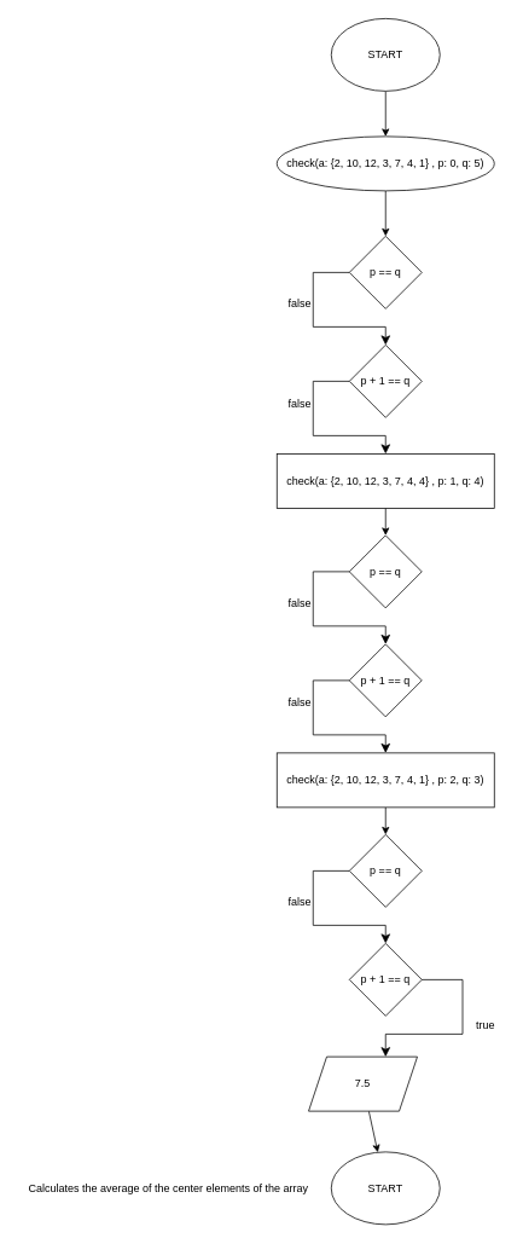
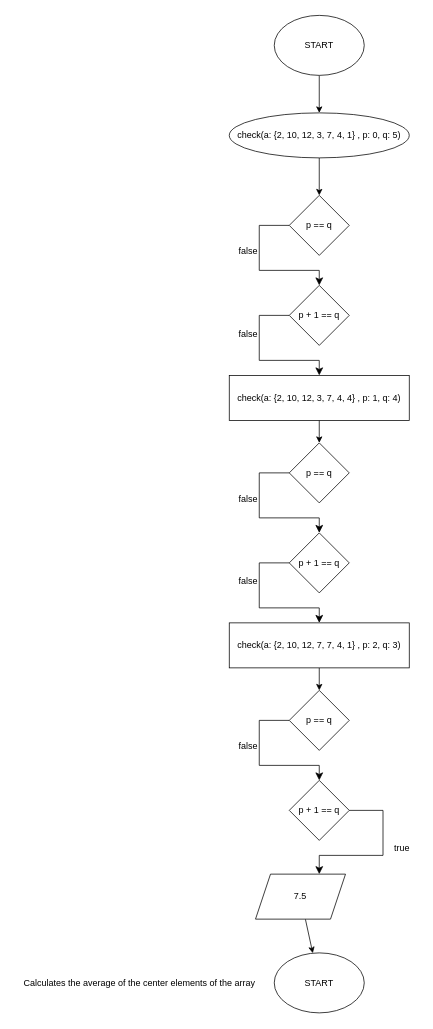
  <mxCell id="0" />
  <mxCell id="1" parent="0" />
  <mxCell id="2" style="edgeStyle=none;html=1;" edge="1" parent="1" source="3" target="5"><mxGeometry relative="1" as="geometry" /></mxCell>
  <mxCell id="3" value="START" style="ellipse;whiteSpace=wrap;html=1;" vertex="1" parent="1"><mxGeometry x="365" y="20" width="120" height="80" as="geometry" /></mxCell>
  <mxCell id="4" style="edgeStyle=none;html=1;" edge="1" parent="1" source="5" target="6"><mxGeometry relative="1" as="geometry" /></mxCell>
  <mxCell id="5" value="check(a: {2, 10, 12, 3, 7, 4, 1} , p: 0, q: 5)" style="ellipse;whiteSpace=wrap;html=1;" vertex="1" parent="1"><mxGeometry x="305" y="150" width="240" height="60" as="geometry" /></mxCell>
  <mxCell id="6" value="p == q" style="rhombus;whiteSpace=wrap;html=1;" vertex="1" parent="1"><mxGeometry x="385" y="260" width="80" height="80" as="geometry" /></mxCell>
  <mxCell id="7" value="false" style="text;html=1;align=center;verticalAlign=middle;resizable=0;points=[];autosize=1;strokeColor=none;fillColor=none;" vertex="1" parent="1"><mxGeometry x="305" y="320" width="50" height="30" as="geometry" /></mxCell>
  <mxCell id="8" value="p + 1 == q" style="rhombus;whiteSpace=wrap;html=1;" vertex="1" parent="1"><mxGeometry x="385" y="380" width="80" height="80" as="geometry" /></mxCell>
  <mxCell id="9" value="" style="edgeStyle=segmentEdgeStyle;endArrow=classic;html=1;curved=0;rounded=0;endSize=8;startSize=8;sourcePerimeterSpacing=0;targetPerimeterSpacing=0;" edge="1" parent="1" source="6" target="8"><mxGeometry width="100" relative="1" as="geometry"><mxPoint x="370" y="370" as="sourcePoint" /><mxPoint x="470" y="410" as="targetPoint" /><Array as="points"><mxPoint x="345" y="300" /><mxPoint x="345" y="360" /></Array></mxGeometry></mxCell>
  <mxCell id="10" style="edgeStyle=none;html=1;" edge="1" parent="1" source="11" target="14"><mxGeometry relative="1" as="geometry" /></mxCell>
  <mxCell id="11" value="check(a: {2, 10, 12, 3, 7, 4, 4} , p: 1, q: 4)" style="whiteSpace=wrap;html=1;" vertex="1" parent="1"><mxGeometry x="305" y="500" width="240" height="60" as="geometry" /></mxCell>
  <mxCell id="12" value="" style="edgeStyle=segmentEdgeStyle;endArrow=classic;html=1;curved=0;rounded=0;endSize=8;startSize=8;sourcePerimeterSpacing=0;targetPerimeterSpacing=0;" edge="1" parent="1"><mxGeometry width="100" relative="1" as="geometry"><mxPoint x="385" y="420" as="sourcePoint" /><mxPoint x="425" y="500" as="targetPoint" /><Array as="points"><mxPoint x="345" y="420" /><mxPoint x="345" y="480" /></Array></mxGeometry></mxCell>
  <mxCell id="13" value="false" style="text;html=1;align=center;verticalAlign=middle;resizable=0;points=[];autosize=1;strokeColor=none;fillColor=none;" vertex="1" parent="1"><mxGeometry x="305" y="430" width="50" height="30" as="geometry" /></mxCell>
  <mxCell id="14" value="p == q" style="rhombus;whiteSpace=wrap;html=1;" vertex="1" parent="1"><mxGeometry x="385" y="590" width="80" height="80" as="geometry" /></mxCell>
  <mxCell id="15" value="false" style="text;html=1;align=center;verticalAlign=middle;resizable=0;points=[];autosize=1;strokeColor=none;fillColor=none;" vertex="1" parent="1"><mxGeometry x="305" y="650" width="50" height="30" as="geometry" /></mxCell>
  <mxCell id="16" value="p + 1 == q" style="rhombus;whiteSpace=wrap;html=1;" vertex="1" parent="1"><mxGeometry x="385" y="710" width="80" height="80" as="geometry" /></mxCell>
  <mxCell id="17" value="" style="edgeStyle=segmentEdgeStyle;endArrow=classic;html=1;curved=0;rounded=0;endSize=8;startSize=8;sourcePerimeterSpacing=0;targetPerimeterSpacing=0;" edge="1" source="14" target="16" parent="1"><mxGeometry width="100" relative="1" as="geometry"><mxPoint x="370" y="700" as="sourcePoint" /><mxPoint x="470" y="740" as="targetPoint" /><Array as="points"><mxPoint x="345" y="630" /><mxPoint x="345" y="690" /></Array></mxGeometry></mxCell>
  <mxCell id="18" style="edgeStyle=none;html=1;" edge="1" parent="1" source="19" target="22"><mxGeometry relative="1" as="geometry" /></mxCell>
- <mxCell id="19" value="check(a: {2, 10, 12, 3, 7, 4, 1} , p: 2, q: 3)" style="whiteSpace=wrap;html=1;" vertex="1" parent="1"><mxGeometry x="305" y="830" width="240" height="60" as="geometry" /></mxCell>
+ <mxCell id="19" value="check(a: {2, 10, 12, 7, 7, 4, 1} , p: 2, q: 3)" style="whiteSpace=wrap;html=1;" vertex="1" parent="1"><mxGeometry x="305" y="830" width="240" height="60" as="geometry" /></mxCell>
  <mxCell id="20" value="" style="edgeStyle=segmentEdgeStyle;endArrow=classic;html=1;curved=0;rounded=0;endSize=8;startSize=8;sourcePerimeterSpacing=0;targetPerimeterSpacing=0;" edge="1" parent="1"><mxGeometry width="100" relative="1" as="geometry"><mxPoint x="385" y="750" as="sourcePoint" /><mxPoint x="425" y="830" as="targetPoint" /><Array as="points"><mxPoint x="345" y="750" /><mxPoint x="345" y="810" /></Array></mxGeometry></mxCell>
  <mxCell id="21" value="false" style="text;html=1;align=center;verticalAlign=middle;resizable=0;points=[];autosize=1;strokeColor=none;fillColor=none;" vertex="1" parent="1"><mxGeometry x="305" y="760" width="50" height="30" as="geometry" /></mxCell>
  <mxCell id="22" value="p == q" style="rhombus;whiteSpace=wrap;html=1;" vertex="1" parent="1"><mxGeometry x="385" y="920" width="80" height="80" as="geometry" /></mxCell>
  <mxCell id="23" value="false" style="text;html=1;align=center;verticalAlign=middle;resizable=0;points=[];autosize=1;strokeColor=none;fillColor=none;" vertex="1" parent="1"><mxGeometry x="305" y="980" width="50" height="30" as="geometry" /></mxCell>
  <mxCell id="24" value="p + 1 == q" style="rhombus;whiteSpace=wrap;html=1;" vertex="1" parent="1"><mxGeometry x="385" y="1040" width="80" height="80" as="geometry" /></mxCell>
  <mxCell id="25" value="" style="edgeStyle=segmentEdgeStyle;endArrow=classic;html=1;curved=0;rounded=0;endSize=8;startSize=8;sourcePerimeterSpacing=0;targetPerimeterSpacing=0;" edge="1" source="22" target="24" parent="1"><mxGeometry width="100" relative="1" as="geometry"><mxPoint x="370" y="1030" as="sourcePoint" /><mxPoint x="470" y="1070" as="targetPoint" /><Array as="points"><mxPoint x="345" y="960" /><mxPoint x="345" y="1020" /></Array></mxGeometry></mxCell>
  <mxCell id="26" value="" style="edgeStyle=segmentEdgeStyle;endArrow=classic;html=1;curved=0;rounded=0;endSize=8;startSize=8;sourcePerimeterSpacing=0;targetPerimeterSpacing=0;" edge="1" parent="1" source="24" target="29"><mxGeometry width="100" relative="1" as="geometry"><mxPoint x="385" y="1080" as="sourcePoint" /><mxPoint x="425" y="1160" as="targetPoint" /><Array as="points"><mxPoint x="510" y="1080" /><mxPoint x="510" y="1140" /><mxPoint x="425" y="1140" /></Array></mxGeometry></mxCell>
  <mxCell id="27" value="true" style="text;html=1;align=center;verticalAlign=middle;resizable=0;points=[];autosize=1;strokeColor=none;fillColor=none;" vertex="1" parent="1"><mxGeometry x="515" y="1115" width="40" height="30" as="geometry" /></mxCell>
  <mxCell id="28" style="edgeStyle=none;html=1;" edge="1" parent="1" source="29" target="30"><mxGeometry relative="1" as="geometry" /></mxCell>
  <mxCell id="29" value="7.5" style="shape=parallelogram;perimeter=parallelogramPerimeter;whiteSpace=wrap;html=1;fixedSize=1;" vertex="1" parent="1"><mxGeometry x="340" y="1165" width="120" height="60" as="geometry" /></mxCell>
  <mxCell id="30" value="START" style="ellipse;whiteSpace=wrap;html=1;" vertex="1" parent="1"><mxGeometry x="365" y="1270" width="120" height="80" as="geometry" /></mxCell>
  <mxCell id="31" value="Calculates the average of the center elements of the array" style="text;html=1;align=center;verticalAlign=middle;resizable=0;points=[];autosize=1;strokeColor=none;fillColor=none;" vertex="1" parent="1"><mxGeometry x="20" y="1295" width="330" height="30" as="geometry" /></mxCell>
